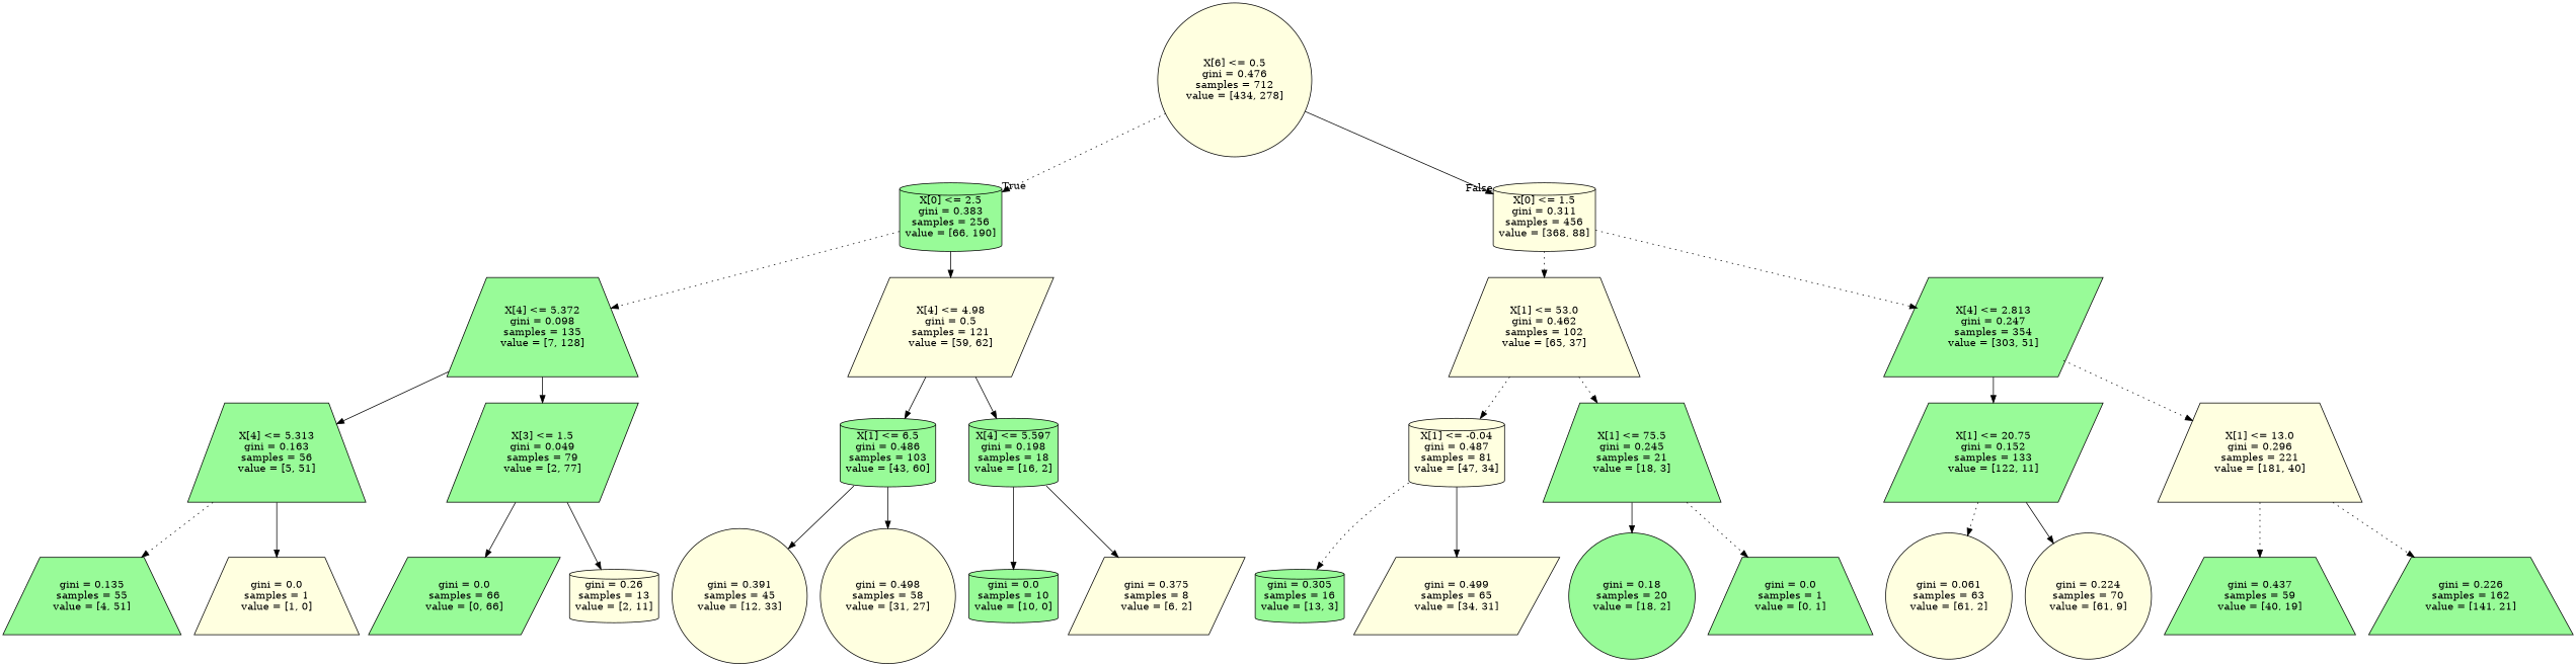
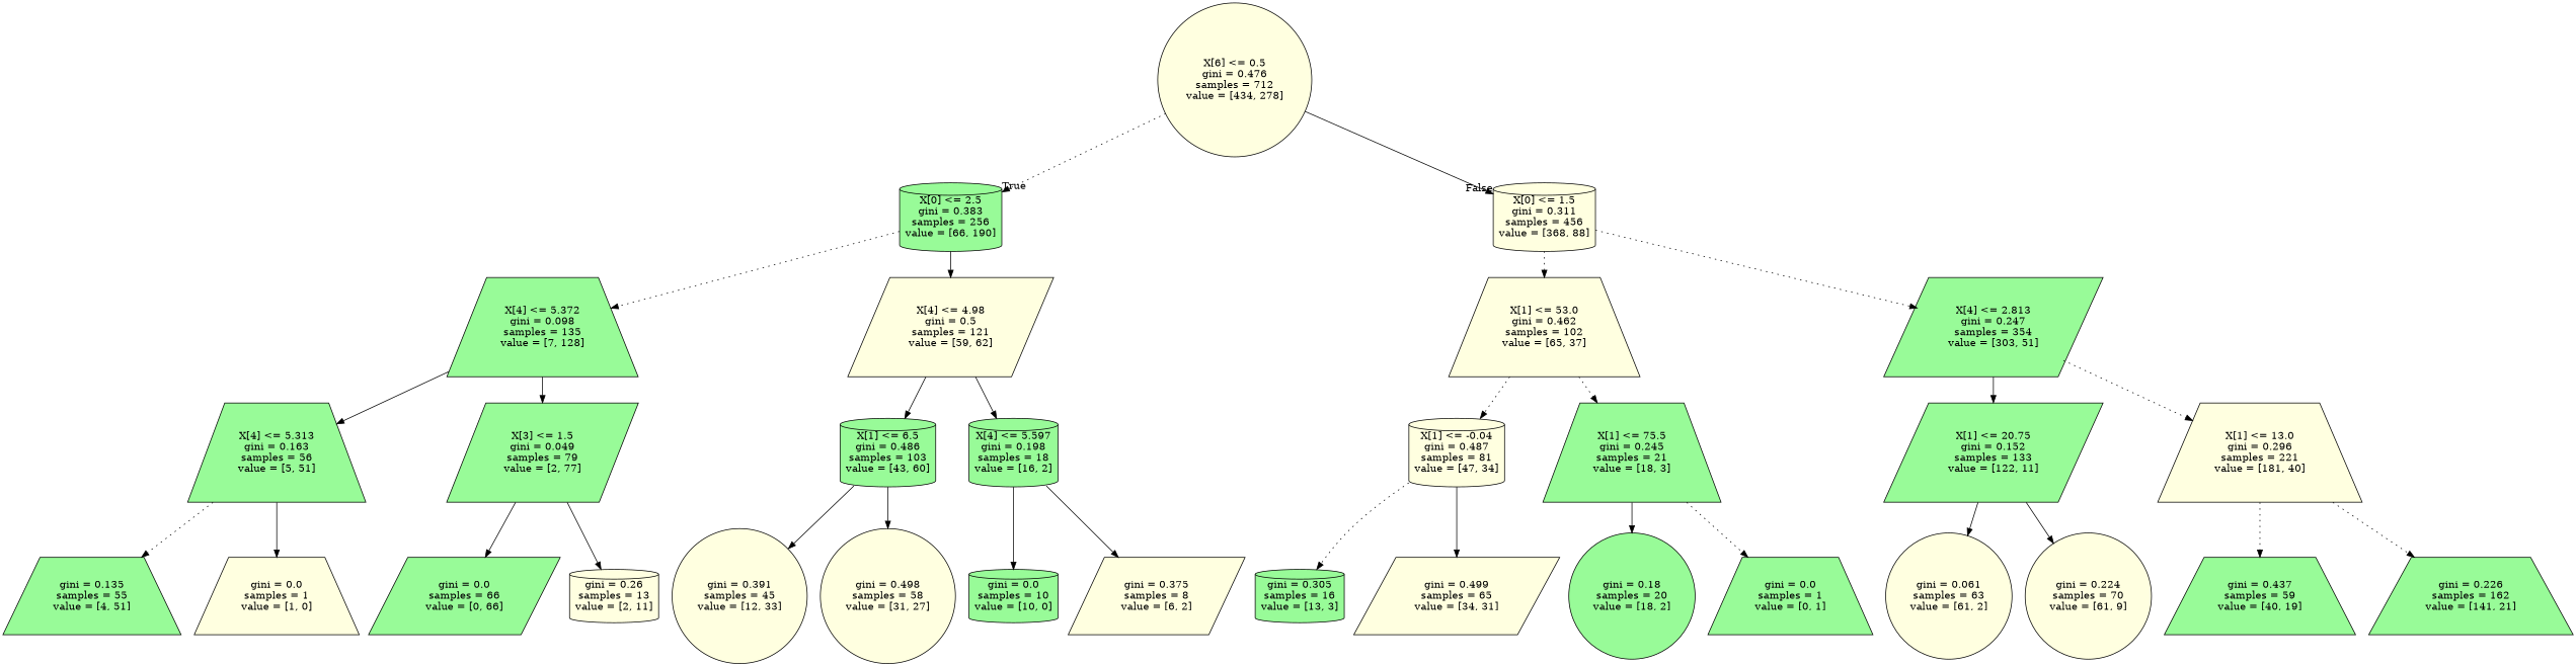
  digraph {
    node [fillcolor=palegreen shape=trapezium style=filled]
    edge [style=solid]
    n1 [fillcolor=lightyellow label="X[6] <= 0.5\ngini = 0.476\nsamples = 712\nvalue = [434, 278]" shape=circle]
    n2 [label="X[0] <= 2.5\ngini = 0.383\nsamples = 256\nvalue = [66, 190]" shape=cylinder]
    n3 [fillcolor=lightyellow label="X[0] <= 1.5\ngini = 0.311\nsamples = 456\nvalue = [368, 88]" shape=cylinder]
    n4 [label="X[4] <= 5.372\ngini = 0.098\nsamples = 135\nvalue = [7, 128]"]
    n5 [fillcolor=lightyellow label="X[4] <= 4.98\ngini = 0.5\nsamples = 121\nvalue = [59, 62]" shape=parallelogram]
    n6 [fillcolor=lightyellow label="X[1] <= 53.0\ngini = 0.462\nsamples = 102\nvalue = [65, 37]"]
    n7 [label="X[4] <= 2.813\ngini = 0.247\nsamples = 354\nvalue = [303, 51]" shape=parallelogram]
    n8 [label="X[4] <= 5.313\ngini = 0.163\nsamples = 56\nvalue = [5, 51]"]
    n9 [label="X[3] <= 1.5\ngini = 0.049\nsamples = 79\nvalue = [2, 77]" shape=parallelogram]
    n10 [label="X[1] <= 6.5\ngini = 0.486\nsamples = 103\nvalue = [43, 60]" shape=cylinder]
    n11 [label="X[4] <= 5.597\ngini = 0.198\nsamples = 18\nvalue = [16, 2]" shape=cylinder]
    n12 [label="gini = 0.135\nsamples = 55\nvalue = [4, 51]"]
    n13 [fillcolor=lightyellow label="gini = 0.0\nsamples = 1\nvalue = [1, 0]"]
    n14 [label="gini = 0.0\nsamples = 66\nvalue = [0, 66]" shape=parallelogram]
    n15 [fillcolor=lightyellow label="gini = 0.26\nsamples = 13\nvalue = [2, 11]" shape=cylinder]
    n16 [fillcolor=lightyellow label="gini = 0.391\nsamples = 45\nvalue = [12, 33]" shape=circle]
    n17 [fillcolor=lightyellow label="gini = 0.498\nsamples = 58\nvalue = [31, 27]" shape=circle]
    n18 [label="gini = 0.0\nsamples = 10\nvalue = [10, 0]" shape=cylinder]
    n19 [fillcolor=lightyellow label="gini = 0.375\nsamples = 8\nvalue = [6, 2]" shape=parallelogram]
    n20 [fillcolor=lightyellow label="X[1] <= -0.04\ngini = 0.487\nsamples = 81\nvalue = [47, 34]" shape=cylinder]
    n21 [label="X[1] <= 75.5\ngini = 0.245\nsamples = 21\nvalue = [18, 3]"]
    n22 [label="X[1] <= 20.75\ngini = 0.152\nsamples = 133\nvalue = [122, 11]" shape=parallelogram]
    n23 [fillcolor=lightyellow label="X[1] <= 13.0\ngini = 0.296\nsamples = 221\nvalue = [181, 40]"]
    n24 [label="gini = 0.305\nsamples = 16\nvalue = [13, 3]" shape=cylinder]
    n25 [fillcolor=lightyellow label="gini = 0.499\nsamples = 65\nvalue = [34, 31]" shape=parallelogram]
    n26 [label="gini = 0.18\nsamples = 20\nvalue = [18, 2]" shape=circle]
    n27 [label="gini = 0.0\nsamples = 1\nvalue = [0, 1]"]
    n28 [fillcolor=lightyellow label="gini = 0.061\nsamples = 63\nvalue = [61, 2]" shape=circle]
    n29 [fillcolor=lightyellow label="gini = 0.224\nsamples = 70\nvalue = [61, 9]" shape=circle]
    n30 [label="gini = 0.437\nsamples = 59\nvalue = [40, 19]"]
    n31 [label="gini = 0.226\nsamples = 162\nvalue = [141, 21]"]
    n1 -> n2 [headlabel=True labelangle=45 labeldistance=2.5 style=dotted]
    n1 -> n3 [headlabel=False labelangle=-45 labeldistance=2.5]
    n2 -> n4 [style=dotted]
    n2 -> n5
    n3 -> n6 [style=dotted]
    n3 -> n7 [style=dotted]
    n4 -> n8
    n4 -> n9
    n5 -> n10
    n5 -> n11
    n6 -> n20 [style=dotted]
    n6 -> n21 [style=dotted]
    n7 -> n22
    n7 -> n23 [style=dotted]
    n8 -> n12 [style=dotted]
    n8 -> n13
    n9 -> n14
    n9 -> n15
    n10 -> n16
    n10 -> n17
    n11 -> n18
    n11 -> n19
    n20 -> n24 [style=dotted]
    n20 -> n25
    n21 -> n26
    n21 -> n27 [style=dotted]
-   n22 -> n28 [style=dotted]
+   n22 -> n28
    n22 -> n29
    n23 -> n30 [style=dotted]
    n23 -> n31 [style=dotted]
  }
